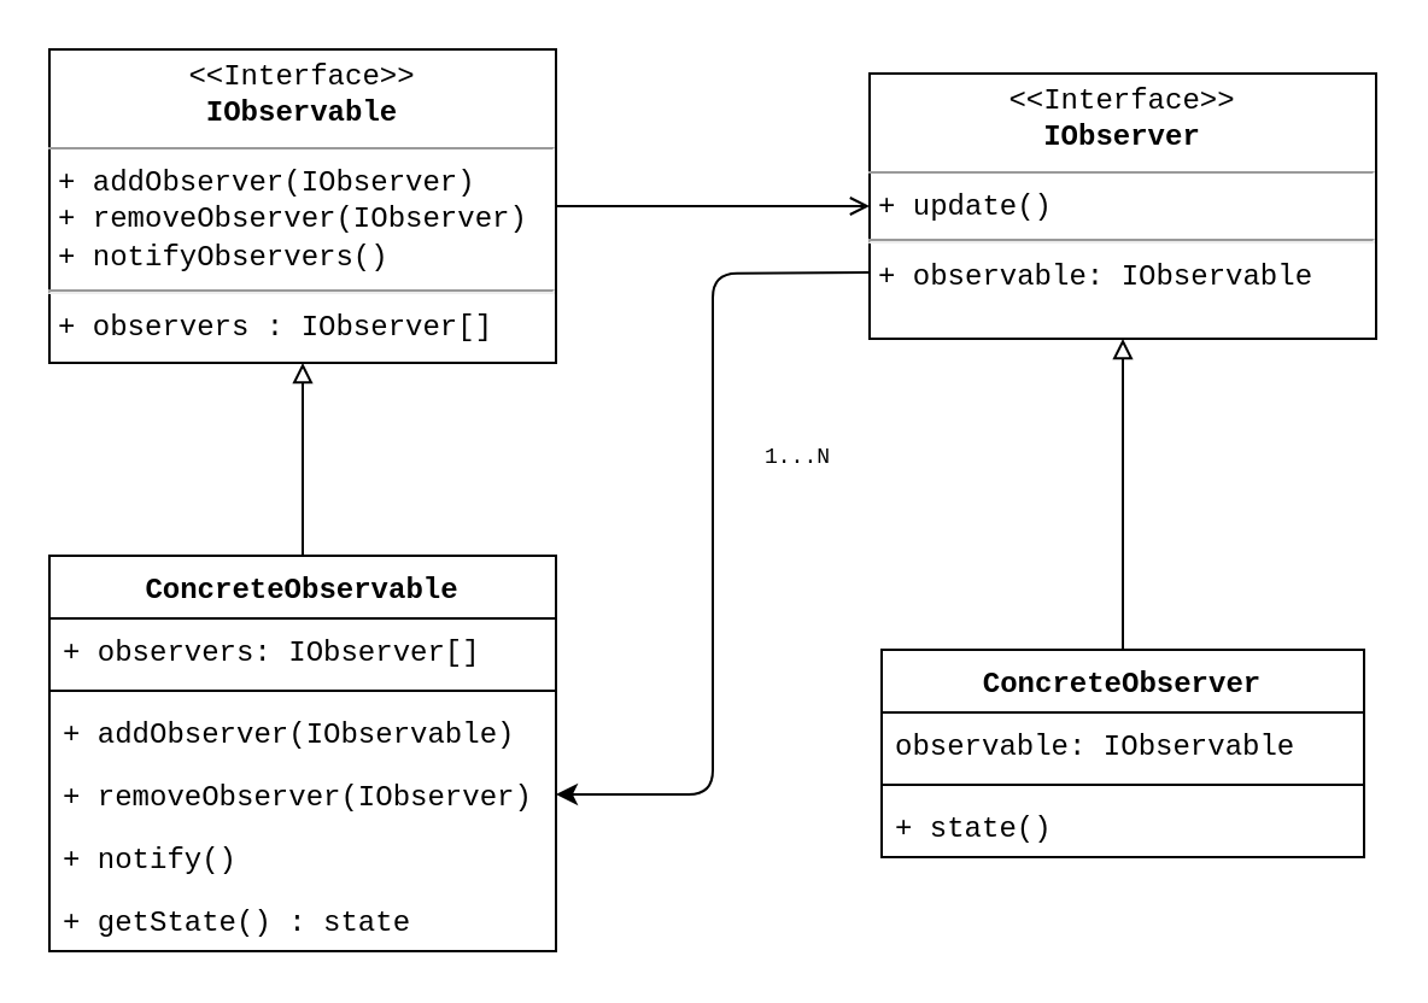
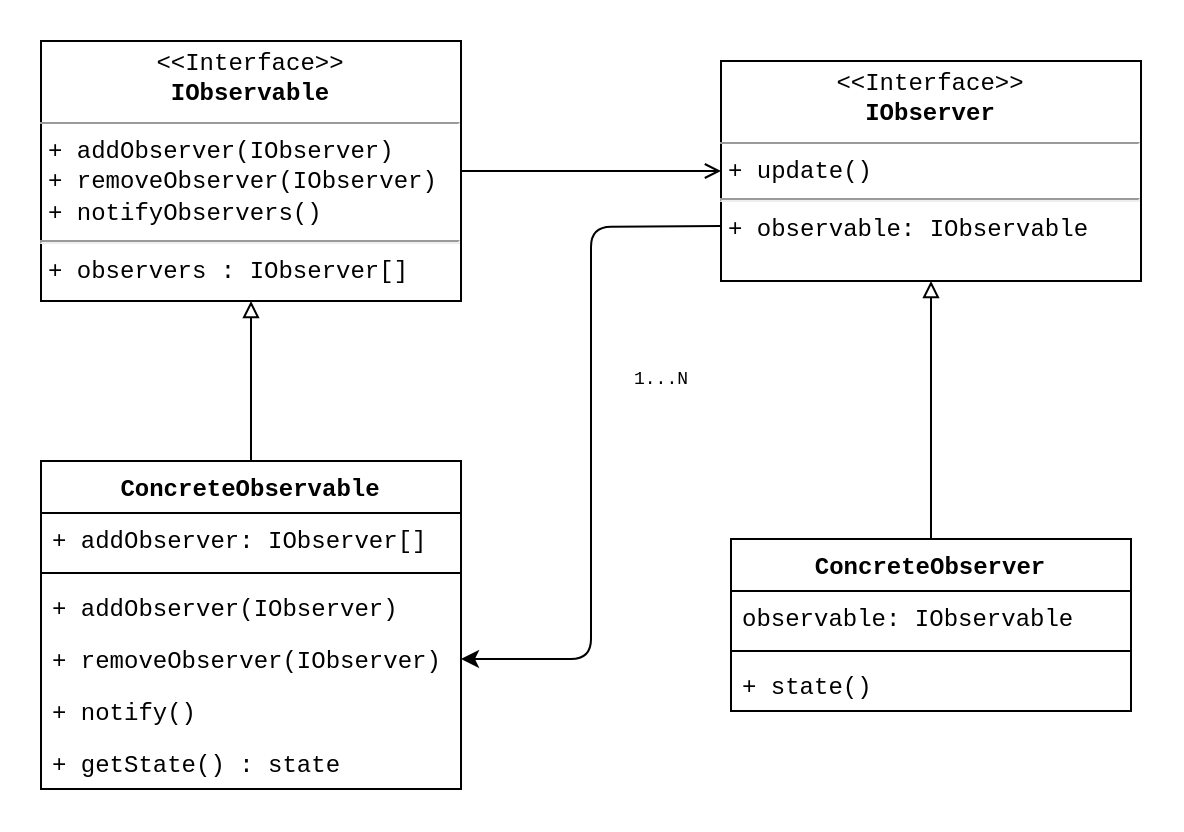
  <mxCell id="0" />
  <mxCell id="1" parent="0" />
  <mxCell id="2" style="edgeStyle=none;html=1;exitX=1;exitY=0.5;exitDx=0;exitDy=0;entryX=0;entryY=0.5;entryDx=0;entryDy=0;fontFamily=Courier New;endArrow=open;endFill=0;" parent="1" source="3" target="5" edge="1"><mxGeometry relative="1" as="geometry" /></mxCell>
  <mxCell id="3" value="&lt;p style=&quot;margin:0px;margin-top:4px;text-align:center;&quot;&gt;&lt;font face=&quot;Courier New&quot;&gt;&amp;lt;&amp;lt;Interface&amp;gt;&amp;gt;&lt;br&gt;&lt;b&gt;IObservable&lt;/b&gt;&lt;/font&gt;&lt;/p&gt;&lt;hr size=&quot;1&quot;&gt;&lt;p style=&quot;margin:0px;margin-left:4px;&quot;&gt;&lt;font face=&quot;Courier New&quot;&gt;+ addObserver(IObserver)&lt;br&gt;+ removeObserver(IObserver)&lt;/font&gt;&lt;/p&gt;&lt;p style=&quot;margin:0px;margin-left:4px;&quot;&gt;&lt;font face=&quot;Courier New&quot;&gt;+ notifyObservers()&lt;/font&gt;&lt;/p&gt;&lt;hr&gt;&lt;p style=&quot;margin:0px;margin-left:4px;&quot;&gt;&lt;font face=&quot;Courier New&quot;&gt;+ observers : IObserver[]&lt;/font&gt;&lt;/p&gt;" style="verticalAlign=top;align=left;overflow=fill;fontSize=12;fontFamily=Helvetica;html=1;" parent="1" vertex="1"><mxGeometry x="20" y="20" width="210" height="130" as="geometry" /></mxCell>
  <mxCell id="4" style="edgeStyle=none;html=1;exitX=0;exitY=0.75;exitDx=0;exitDy=0;entryX=1;entryY=0.5;entryDx=0;entryDy=0;" parent="1" source="5" target="11" edge="1"><mxGeometry relative="1" as="geometry"><Array as="points"><mxPoint x="295" y="113" /><mxPoint x="295" y="329" /></Array></mxGeometry></mxCell>
  <mxCell id="5" value="&lt;p style=&quot;margin:0px;margin-top:4px;text-align:center;&quot;&gt;&lt;font face=&quot;Courier New&quot;&gt;&amp;lt;&amp;lt;Interface&amp;gt;&amp;gt;&lt;br&gt;&lt;b&gt;IObserver&lt;/b&gt;&lt;/font&gt;&lt;/p&gt;&lt;hr size=&quot;1&quot;&gt;&lt;p style=&quot;margin:0px;margin-left:4px;&quot;&gt;&lt;font face=&quot;Courier New&quot;&gt;+ update()&lt;br&gt;&lt;/font&gt;&lt;/p&gt;&lt;hr&gt;&lt;p style=&quot;margin:0px;margin-left:4px;&quot;&gt;&lt;font face=&quot;Courier New&quot;&gt;+ observable: IObservable&lt;/font&gt;&lt;/p&gt;" style="verticalAlign=top;align=left;overflow=fill;fontSize=12;fontFamily=Helvetica;html=1;" parent="1" vertex="1"><mxGeometry x="360" y="30" width="210" height="110" as="geometry" /></mxCell>
  <mxCell id="6" style="edgeStyle=none;html=1;exitX=0.5;exitY=0;exitDx=0;exitDy=0;entryX=0.5;entryY=1;entryDx=0;entryDy=0;fontFamily=Courier New;endArrow=block;endFill=0;" parent="1" source="7" target="3" edge="1"><mxGeometry relative="1" as="geometry" /></mxCell>
  <mxCell id="7" value="ConcreteObservable" style="swimlane;fontStyle=1;align=center;verticalAlign=top;childLayout=stackLayout;horizontal=1;startSize=26;horizontalStack=0;resizeParent=1;resizeParentMax=0;resizeLast=0;collapsible=1;marginBottom=0;fontFamily=Courier New;" parent="1" vertex="1"><mxGeometry x="20" y="230" width="210" height="164" as="geometry" /></mxCell>
- <mxCell id="8" value="+ observers: IObserver[]" style="text;strokeColor=none;fillColor=none;align=left;verticalAlign=top;spacingLeft=4;spacingRight=4;overflow=hidden;rotatable=0;points=[[0,0.5],[1,0.5]];portConstraint=eastwest;fontFamily=Courier New;" parent="7" vertex="1"><mxGeometry y="26" width="210" height="26" as="geometry" /></mxCell>
+ <mxCell id="8" value="+ addObserver: IObserver[]" style="text;strokeColor=none;fillColor=none;align=left;verticalAlign=top;spacingLeft=4;spacingRight=4;overflow=hidden;rotatable=0;points=[[0,0.5],[1,0.5]];portConstraint=eastwest;fontFamily=Courier New;" parent="7" vertex="1"><mxGeometry y="26" width="210" height="26" as="geometry" /></mxCell>
  <mxCell id="9" value="" style="line;strokeWidth=1;fillColor=none;align=left;verticalAlign=middle;spacingTop=-1;spacingLeft=3;spacingRight=3;rotatable=0;labelPosition=right;points=[];portConstraint=eastwest;strokeColor=inherit;fontFamily=Courier New;" parent="7" vertex="1"><mxGeometry y="52" width="210" height="8" as="geometry" /></mxCell>
- <mxCell id="10" value="+ addObserver(IObservable)" style="text;strokeColor=none;fillColor=none;align=left;verticalAlign=top;spacingLeft=4;spacingRight=4;overflow=hidden;rotatable=0;points=[[0,0.5],[1,0.5]];portConstraint=eastwest;fontFamily=Courier New;" parent="7" vertex="1"><mxGeometry y="60" width="210" height="26" as="geometry" /></mxCell>
+ <mxCell id="10" value="+ addObserver(IObserver)" style="text;strokeColor=none;fillColor=none;align=left;verticalAlign=top;spacingLeft=4;spacingRight=4;overflow=hidden;rotatable=0;points=[[0,0.5],[1,0.5]];portConstraint=eastwest;fontFamily=Courier New;" parent="7" vertex="1"><mxGeometry y="60" width="210" height="26" as="geometry" /></mxCell>
  <mxCell id="11" value="+ removeObserver(IObserver)" style="text;strokeColor=none;fillColor=none;align=left;verticalAlign=top;spacingLeft=4;spacingRight=4;overflow=hidden;rotatable=0;points=[[0,0.5],[1,0.5]];portConstraint=eastwest;fontFamily=Courier New;" parent="7" vertex="1"><mxGeometry y="86" width="210" height="26" as="geometry" /></mxCell>
  <mxCell id="12" value="+ notify()" style="text;strokeColor=none;fillColor=none;align=left;verticalAlign=top;spacingLeft=4;spacingRight=4;overflow=hidden;rotatable=0;points=[[0,0.5],[1,0.5]];portConstraint=eastwest;fontFamily=Courier New;" parent="7" vertex="1"><mxGeometry y="112" width="210" height="26" as="geometry" /></mxCell>
  <mxCell id="13" value="+ getState() : state" style="text;strokeColor=none;fillColor=none;align=left;verticalAlign=top;spacingLeft=4;spacingRight=4;overflow=hidden;rotatable=0;points=[[0,0.5],[1,0.5]];portConstraint=eastwest;fontFamily=Courier New;" parent="7" vertex="1"><mxGeometry y="138" width="210" height="26" as="geometry" /></mxCell>
  <mxCell id="14" value="1...N" style="text;html=1;align=center;verticalAlign=middle;resizable=0;points=[];autosize=1;strokeColor=none;fillColor=none;fontSize=9;fontFamily=Courier New;" parent="1" vertex="1"><mxGeometry x="305" y="180" width="50" height="20" as="geometry" /></mxCell>
  <mxCell id="15" style="edgeStyle=none;sketch=0;html=1;exitX=0.5;exitY=0;exitDx=0;exitDy=0;entryX=0.5;entryY=1;entryDx=0;entryDy=0;fontFamily=Courier New;fontSize=9;endArrow=block;endFill=0;" parent="1" source="16" target="5" edge="1"><mxGeometry relative="1" as="geometry" /></mxCell>
  <mxCell id="16" value="ConcreteObserver" style="swimlane;fontStyle=1;align=center;verticalAlign=top;childLayout=stackLayout;horizontal=1;startSize=26;horizontalStack=0;resizeParent=1;resizeParentMax=0;resizeLast=0;collapsible=1;marginBottom=0;fontFamily=Courier New;" parent="1" vertex="1"><mxGeometry x="365" y="269" width="200" height="86" as="geometry" /></mxCell>
  <mxCell id="17" value="observable: IObservable" style="text;strokeColor=none;fillColor=none;align=left;verticalAlign=top;spacingLeft=4;spacingRight=4;overflow=hidden;rotatable=0;points=[[0,0.5],[1,0.5]];portConstraint=eastwest;fontFamily=Courier New;" parent="16" vertex="1"><mxGeometry y="26" width="200" height="26" as="geometry" /></mxCell>
  <mxCell id="18" value="" style="line;strokeWidth=1;fillColor=none;align=left;verticalAlign=middle;spacingTop=-1;spacingLeft=3;spacingRight=3;rotatable=0;labelPosition=right;points=[];portConstraint=eastwest;strokeColor=inherit;fontFamily=Courier New;" parent="16" vertex="1"><mxGeometry y="52" width="200" height="8" as="geometry" /></mxCell>
  <mxCell id="19" value="+ state()" style="text;strokeColor=none;fillColor=none;align=left;verticalAlign=top;spacingLeft=4;spacingRight=4;overflow=hidden;rotatable=0;points=[[0,0.5],[1,0.5]];portConstraint=eastwest;fontFamily=Courier New;" parent="16" vertex="1"><mxGeometry y="60" width="200" height="26" as="geometry" /></mxCell>
